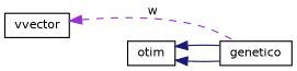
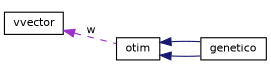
  digraph {
    rankdir=LR
    node [color=black fillcolor=white fontname=Helvetica fontsize=10 shape=record style=filled]
    edge [color=midnightblue dir=back fontname=Helvetica fontsize=10 labelfontname=Helvetica labelfontsize=10 style=solid]
    n1 [height=0.2 label=genetico width=0.4]
    n2 [height=0.2 label=otim width=0.4]
    n3 [height=0.2 label=vvector width=0.4]
    n2 -> n1
    n2 -> n1
-   n3 -> n1 [color=darkorchid3 label=" w" style=dashed]
+   n3 -> n2 [color=darkorchid3 label=" w" style=dashed]
  }
